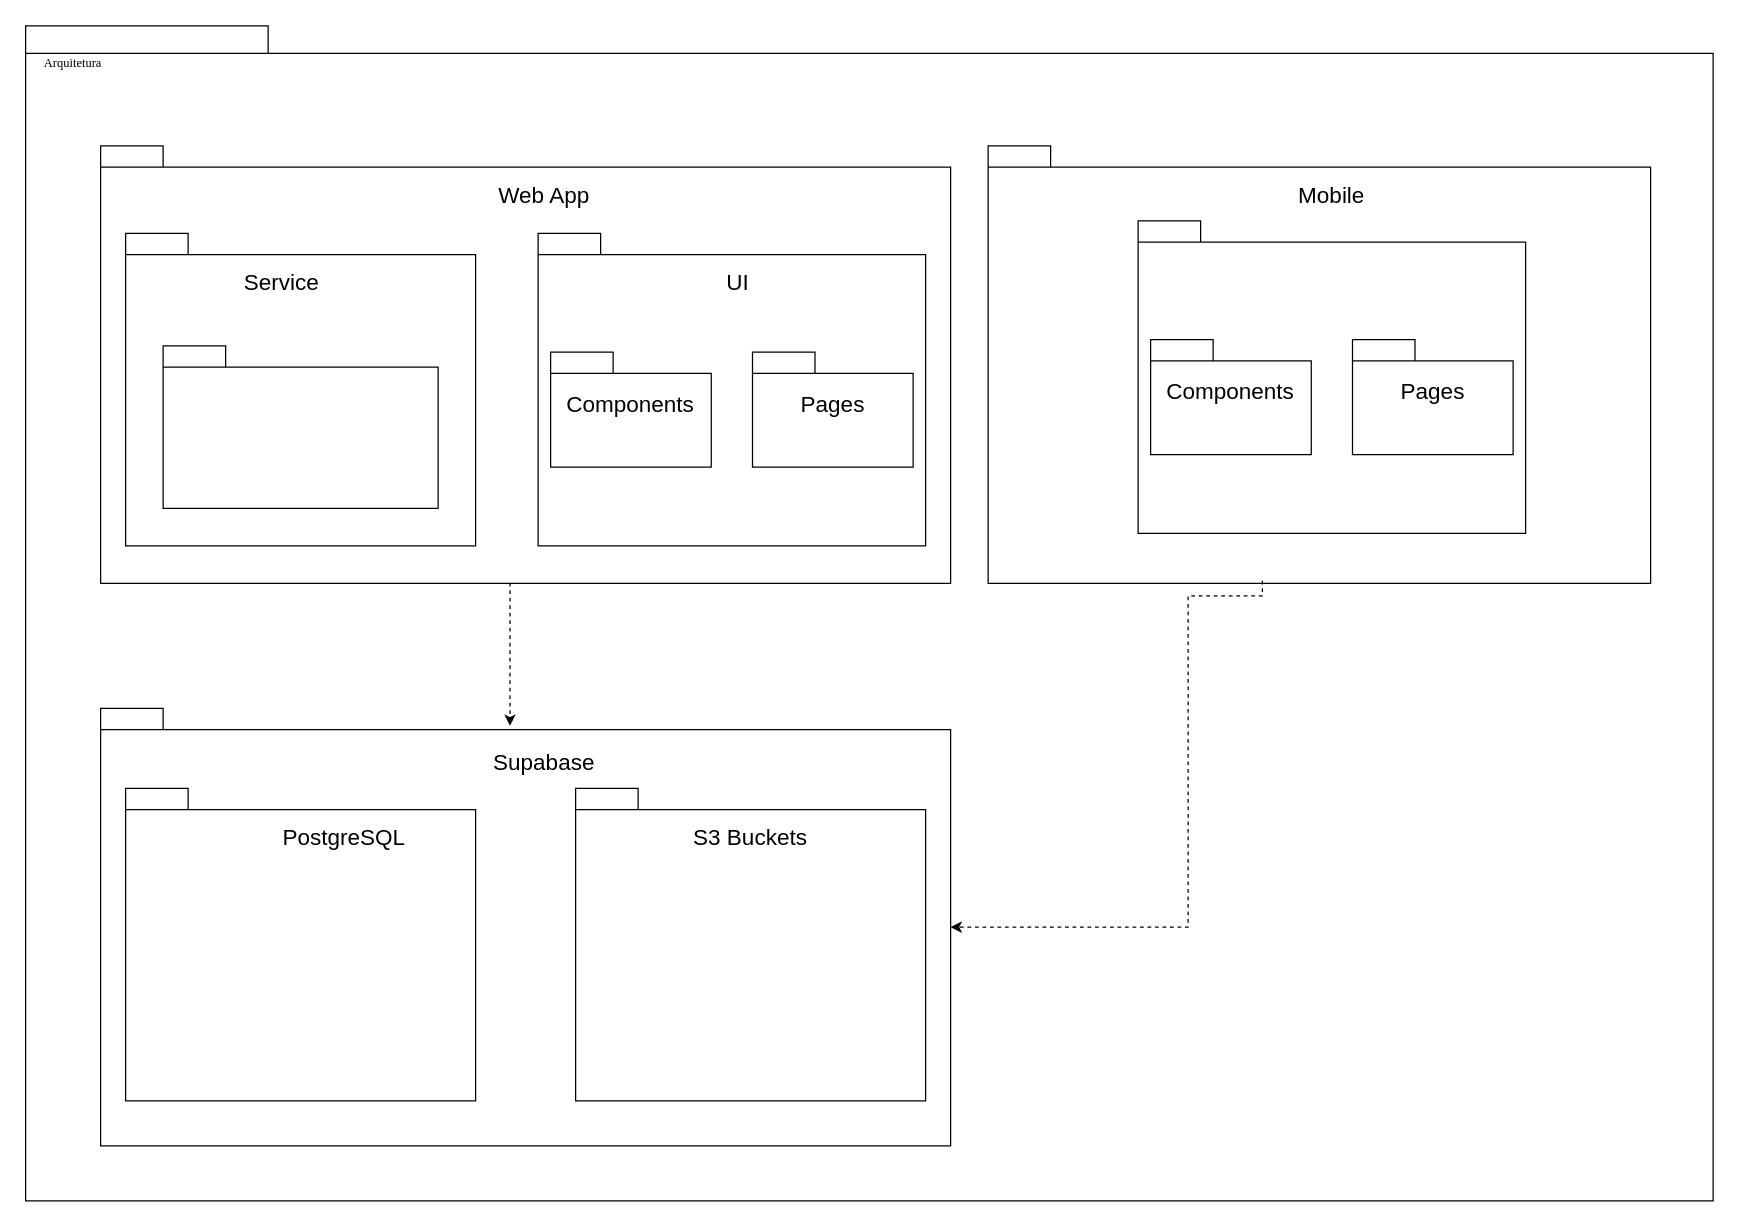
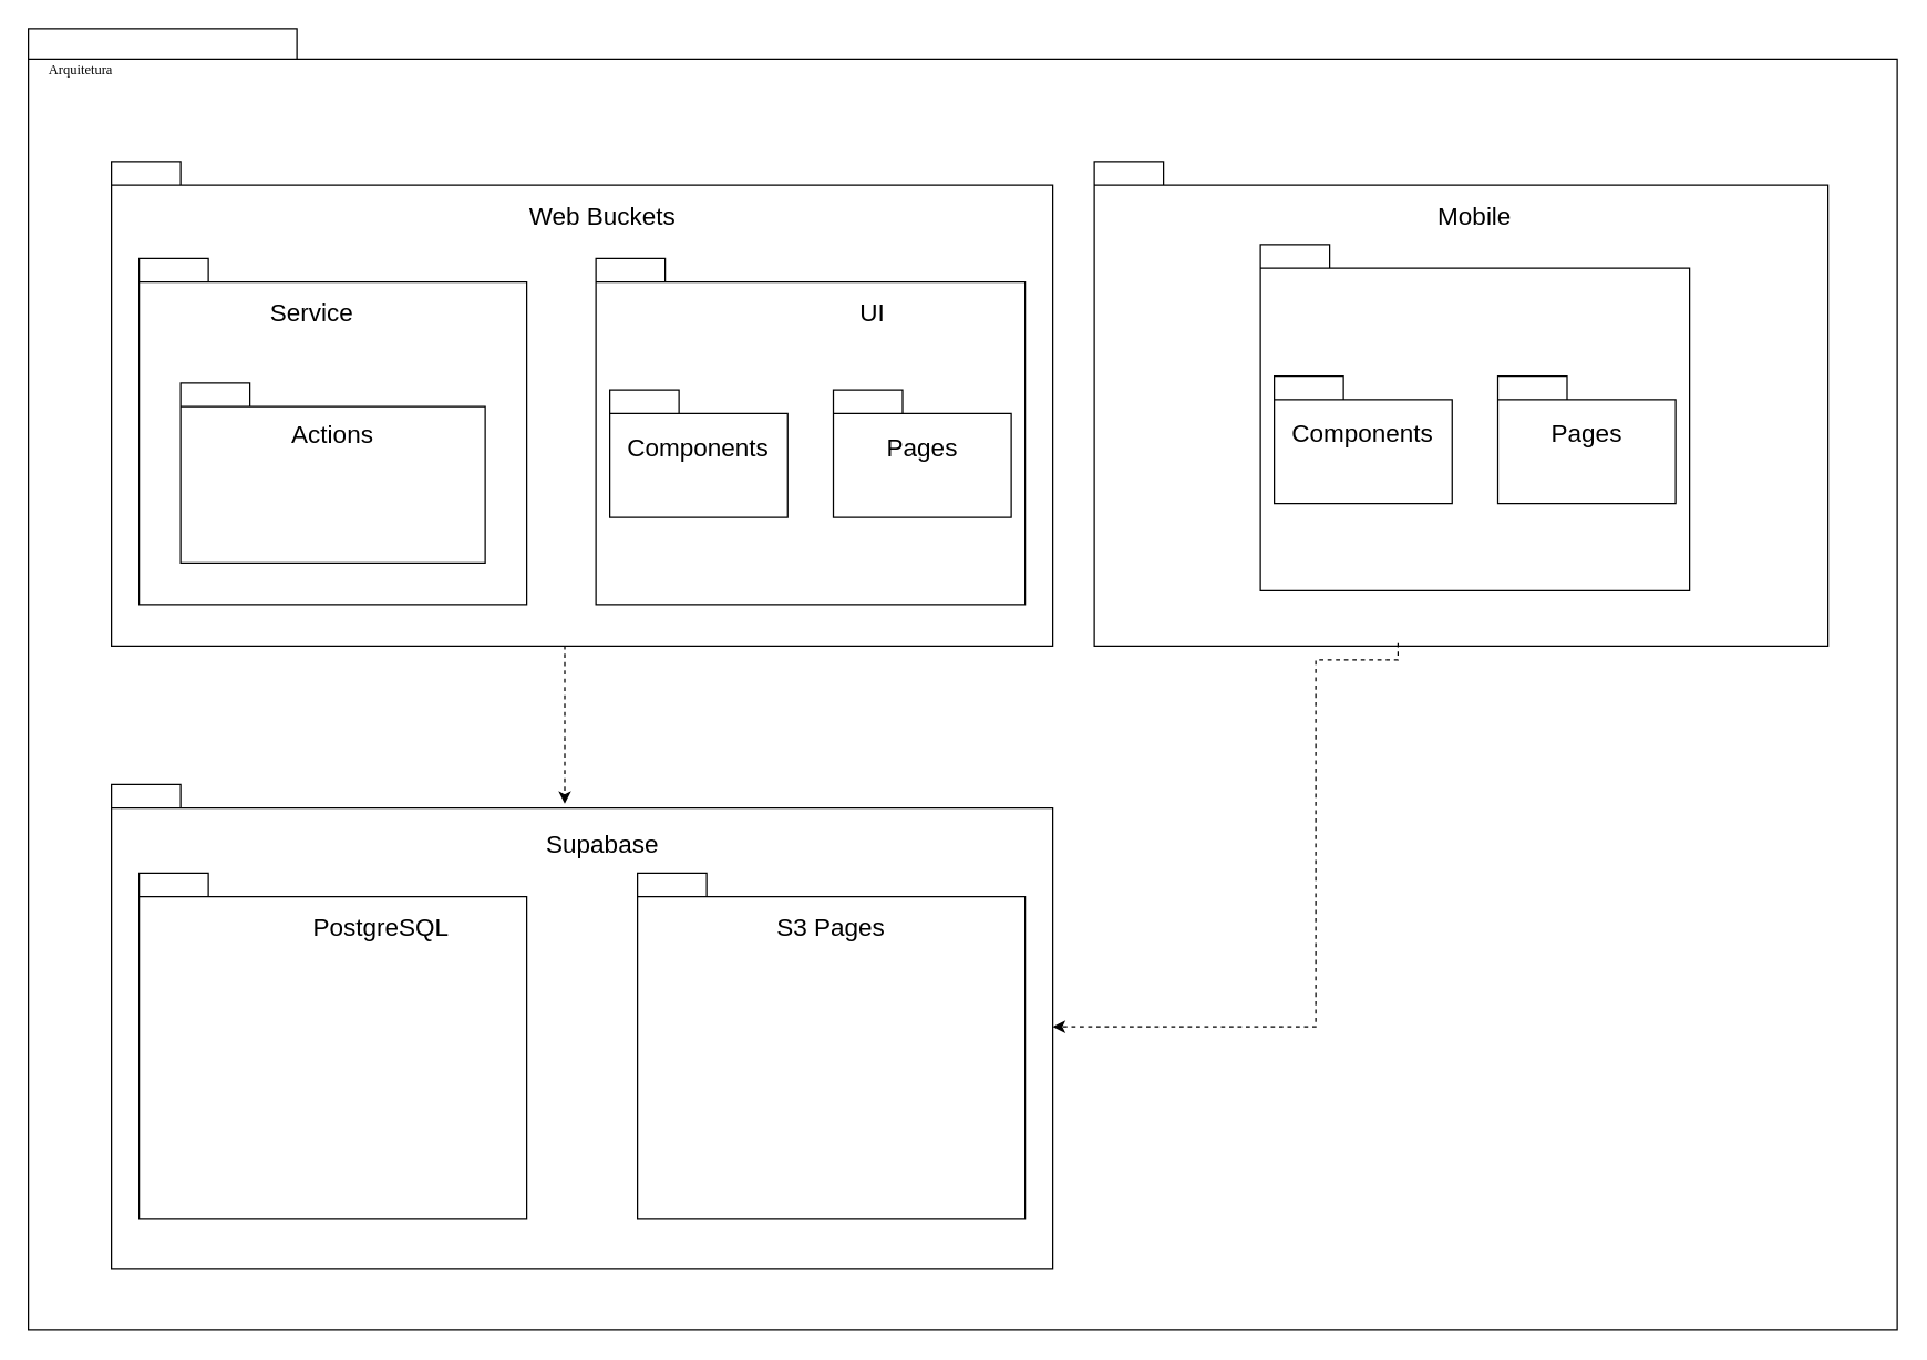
  <mxCell id="0" />
  <mxCell id="1" parent="0" />
  <mxCell id="2" value="" style="shape=folder;fontStyle=1;spacingTop=10;tabWidth=194;tabHeight=22;tabPosition=left;html=1;rounded=0;shadow=0;comic=0;labelBackgroundColor=none;strokeWidth=1;fillColor=none;fontFamily=Verdana;fontSize=10;align=center;" vertex="1" parent="1"><mxGeometry x="20" y="20" width="1350" height="940" as="geometry" /></mxCell>
  <mxCell id="3" value="Arquitetura" style="text;html=1;align=left;verticalAlign=top;spacingTop=-4;fontSize=10;fontFamily=Verdana" vertex="1" parent="1"><mxGeometry x="32.5" y="40.5" width="130" height="20" as="geometry" /></mxCell>
  <mxCell id="4" style="edgeStyle=orthogonalEdgeStyle;rounded=0;orthogonalLoop=1;jettySize=auto;html=1;exitX=0.5;exitY=1;exitDx=0;exitDy=0;exitPerimeter=0;entryX=0.25;entryY=0;entryDx=0;entryDy=0;dashed=1;" edge="1" parent="1" source="5" target="18"><mxGeometry relative="1" as="geometry"><Array as="points"><mxPoint x="408" y="466" /></Array></mxGeometry></mxCell>
  <mxCell id="5" value="" style="shape=folder;fontStyle=1;spacingTop=10;tabWidth=50;tabHeight=17;tabPosition=left;html=1;rounded=0;shadow=0;comic=0;labelBackgroundColor=none;strokeWidth=1;fontFamily=Verdana;fontSize=10;align=center;labelPosition=center;verticalLabelPosition=middle;verticalAlign=middle;" vertex="1" parent="1"><mxGeometry x="80" y="116" width="680" height="350" as="geometry" /></mxCell>
- <mxCell id="6" value="&lt;span style=&quot;font-size: 18px;&quot;&gt;Web App&lt;/span&gt;" style="text;html=1;align=center;verticalAlign=middle;whiteSpace=wrap;rounded=0;" vertex="1" parent="1"><mxGeometry x="380" y="126" width="110" height="60" as="geometry" /></mxCell>
+ <mxCell id="6" value="&lt;span style=&quot;font-size: 18px;&quot;&gt;Web Buckets&lt;/span&gt;" style="text;html=1;align=center;verticalAlign=middle;whiteSpace=wrap;rounded=0;" vertex="1" parent="1"><mxGeometry x="380" y="126" width="110" height="60" as="geometry" /></mxCell>
  <mxCell id="7" value="" style="shape=folder;fontStyle=1;spacingTop=10;tabWidth=50;tabHeight=17;tabPosition=left;html=1;rounded=0;shadow=0;comic=0;labelBackgroundColor=none;strokeWidth=1;fontFamily=Verdana;fontSize=10;align=center;labelPosition=center;verticalLabelPosition=middle;verticalAlign=middle;" vertex="1" parent="1"><mxGeometry x="100" y="186" width="280" height="250" as="geometry" /></mxCell>
  <mxCell id="8" value="&lt;font style=&quot;font-size: 18px;&quot;&gt;Service&lt;/font&gt;" style="text;html=1;align=center;verticalAlign=middle;whiteSpace=wrap;rounded=0;" vertex="1" parent="1"><mxGeometry x="170" y="196" width="110" height="60" as="geometry" /></mxCell>
  <mxCell id="9" value="" style="shape=folder;fontStyle=1;spacingTop=10;tabWidth=50;tabHeight=17;tabPosition=left;html=1;rounded=0;shadow=0;comic=0;labelBackgroundColor=none;strokeWidth=1;fontFamily=Verdana;fontSize=10;align=center;labelPosition=center;verticalLabelPosition=middle;verticalAlign=middle;" vertex="1" parent="1"><mxGeometry x="430" y="186" width="310" height="250" as="geometry" /></mxCell>
- <mxCell id="10" value="&lt;font style=&quot;font-size: 18px;&quot;&gt;UI&lt;/font&gt;" style="text;html=1;align=center;verticalAlign=middle;whiteSpace=wrap;rounded=0;" vertex="1" parent="1"><mxGeometry x="535" y="196" width="110" height="60" as="geometry" /></mxCell>
+ <mxCell id="10" value="&lt;font style=&quot;font-size: 18px;&quot;&gt;UI&lt;/font&gt;" style="text;html=1;align=center;verticalAlign=middle;whiteSpace=wrap;rounded=0;" vertex="1" parent="1"><mxGeometry x="575" y="196" width="110" height="60" as="geometry" /></mxCell>
  <mxCell id="11" value="" style="shape=folder;fontStyle=1;spacingTop=10;tabWidth=50;tabHeight=17;tabPosition=left;html=1;rounded=0;shadow=0;comic=0;labelBackgroundColor=none;strokeWidth=1;fontFamily=Verdana;fontSize=10;align=center;labelPosition=center;verticalLabelPosition=middle;verticalAlign=middle;" vertex="1" parent="1"><mxGeometry x="130" y="276" width="220" height="130" as="geometry" /></mxCell>
+ <mxCell id="12" value="&lt;font style=&quot;font-size: 18px;&quot;&gt;Actions&lt;/font&gt;" style="text;html=1;align=center;verticalAlign=middle;whiteSpace=wrap;rounded=0;" vertex="1" parent="1"><mxGeometry x="185" y="284" width="110" height="60" as="geometry" /></mxCell>
  <mxCell id="13" value="" style="shape=folder;fontStyle=1;spacingTop=10;tabWidth=50;tabHeight=17;tabPosition=left;html=1;rounded=0;shadow=0;comic=0;labelBackgroundColor=none;strokeWidth=1;fontFamily=Verdana;fontSize=10;align=center;labelPosition=center;verticalLabelPosition=middle;verticalAlign=middle;" vertex="1" parent="1"><mxGeometry x="440" y="281" width="128.5" height="92" as="geometry" /></mxCell>
  <mxCell id="14" value="&lt;font style=&quot;font-size: 18px;&quot;&gt;Components&lt;/font&gt;" style="text;html=1;align=center;verticalAlign=middle;whiteSpace=wrap;rounded=0;" vertex="1" parent="1"><mxGeometry x="449.25" y="293" width="110" height="60" as="geometry" /></mxCell>
  <mxCell id="15" value="" style="shape=folder;fontStyle=1;spacingTop=10;tabWidth=50;tabHeight=17;tabPosition=left;html=1;rounded=0;shadow=0;comic=0;labelBackgroundColor=none;strokeWidth=1;fontFamily=Verdana;fontSize=10;align=center;labelPosition=center;verticalLabelPosition=middle;verticalAlign=middle;" vertex="1" parent="1"><mxGeometry x="601.5" y="281" width="128.5" height="92" as="geometry" /></mxCell>
  <mxCell id="16" value="&lt;font style=&quot;font-size: 18px;&quot;&gt;Pages&lt;/font&gt;" style="text;html=1;align=center;verticalAlign=middle;whiteSpace=wrap;rounded=0;" vertex="1" parent="1"><mxGeometry x="610.75" y="293" width="110" height="60" as="geometry" /></mxCell>
  <mxCell id="17" value="" style="shape=folder;fontStyle=1;spacingTop=10;tabWidth=50;tabHeight=17;tabPosition=left;html=1;rounded=0;shadow=0;comic=0;labelBackgroundColor=none;strokeWidth=1;fontFamily=Verdana;fontSize=10;align=center;labelPosition=center;verticalLabelPosition=middle;verticalAlign=middle;" vertex="1" parent="1"><mxGeometry x="80" y="566" width="680" height="350" as="geometry" /></mxCell>
  <mxCell id="18" value="&lt;span style=&quot;font-size: 18px;&quot;&gt;Supabase&lt;/span&gt;" style="text;html=1;align=center;verticalAlign=middle;whiteSpace=wrap;rounded=0;" vertex="1" parent="1"><mxGeometry x="380" y="580" width="110" height="60" as="geometry" /></mxCell>
  <mxCell id="19" value="" style="shape=folder;fontStyle=1;spacingTop=10;tabWidth=50;tabHeight=17;tabPosition=left;html=1;rounded=0;shadow=0;comic=0;labelBackgroundColor=none;strokeWidth=1;fontFamily=Verdana;fontSize=10;align=center;labelPosition=center;verticalLabelPosition=middle;verticalAlign=middle;" vertex="1" parent="1"><mxGeometry x="100" y="630" width="280" height="250" as="geometry" /></mxCell>
  <mxCell id="20" value="&lt;font style=&quot;font-size: 18px;&quot;&gt;PostgreSQL&lt;/font&gt;" style="text;html=1;align=center;verticalAlign=middle;whiteSpace=wrap;rounded=0;" vertex="1" parent="1"><mxGeometry x="220" y="640" width="110" height="60" as="geometry" /></mxCell>
  <mxCell id="21" value="" style="shape=folder;fontStyle=1;spacingTop=10;tabWidth=50;tabHeight=17;tabPosition=left;html=1;rounded=0;shadow=0;comic=0;labelBackgroundColor=none;strokeWidth=1;fontFamily=Verdana;fontSize=10;align=center;labelPosition=center;verticalLabelPosition=middle;verticalAlign=middle;" vertex="1" parent="1"><mxGeometry x="460" y="630" width="280" height="250" as="geometry" /></mxCell>
- <mxCell id="22" value="&lt;span style=&quot;font-size: 18px;&quot;&gt;S3 Buckets&lt;/span&gt;" style="text;html=1;align=center;verticalAlign=middle;whiteSpace=wrap;rounded=0;" vertex="1" parent="1"><mxGeometry x="545" y="640" width="110" height="60" as="geometry" /></mxCell>
+ <mxCell id="22" value="&lt;span style=&quot;font-size: 18px;&quot;&gt;S3 Pages&lt;/span&gt;" style="text;html=1;align=center;verticalAlign=middle;whiteSpace=wrap;rounded=0;" vertex="1" parent="1"><mxGeometry x="545" y="640" width="110" height="60" as="geometry" /></mxCell>
  <mxCell id="23" value="" style="shape=folder;fontStyle=1;spacingTop=10;tabWidth=50;tabHeight=17;tabPosition=left;html=1;rounded=0;shadow=0;comic=0;labelBackgroundColor=none;strokeWidth=1;fontFamily=Verdana;fontSize=10;align=center;labelPosition=center;verticalLabelPosition=middle;verticalAlign=middle;" vertex="1" parent="1"><mxGeometry x="790" y="116" width="530" height="350" as="geometry" /></mxCell>
  <mxCell id="24" value="" style="shape=folder;fontStyle=1;spacingTop=10;tabWidth=50;tabHeight=17;tabPosition=left;html=1;rounded=0;shadow=0;comic=0;labelBackgroundColor=none;strokeWidth=1;fontFamily=Verdana;fontSize=10;align=center;labelPosition=center;verticalLabelPosition=middle;verticalAlign=middle;" vertex="1" parent="1"><mxGeometry x="910" y="176" width="310" height="250" as="geometry" /></mxCell>
  <mxCell id="25" value="" style="shape=folder;fontStyle=1;spacingTop=10;tabWidth=50;tabHeight=17;tabPosition=left;html=1;rounded=0;shadow=0;comic=0;labelBackgroundColor=none;strokeWidth=1;fontFamily=Verdana;fontSize=10;align=center;labelPosition=center;verticalLabelPosition=middle;verticalAlign=middle;" vertex="1" parent="1"><mxGeometry x="920" y="271" width="128.5" height="92" as="geometry" /></mxCell>
  <mxCell id="26" value="&lt;font style=&quot;font-size: 18px;&quot;&gt;Components&lt;/font&gt;" style="text;html=1;align=center;verticalAlign=middle;whiteSpace=wrap;rounded=0;" vertex="1" parent="1"><mxGeometry x="929.25" y="283" width="110" height="60" as="geometry" /></mxCell>
  <mxCell id="27" value="" style="shape=folder;fontStyle=1;spacingTop=10;tabWidth=50;tabHeight=17;tabPosition=left;html=1;rounded=0;shadow=0;comic=0;labelBackgroundColor=none;strokeWidth=1;fontFamily=Verdana;fontSize=10;align=center;labelPosition=center;verticalLabelPosition=middle;verticalAlign=middle;" vertex="1" parent="1"><mxGeometry x="1081.5" y="271" width="128.5" height="92" as="geometry" /></mxCell>
  <mxCell id="28" value="&lt;font style=&quot;font-size: 18px;&quot;&gt;Pages&lt;/font&gt;" style="text;html=1;align=center;verticalAlign=middle;whiteSpace=wrap;rounded=0;" vertex="1" parent="1"><mxGeometry x="1090.75" y="283" width="110" height="60" as="geometry" /></mxCell>
  <mxCell id="29" value="&lt;span style=&quot;font-size: 18px;&quot;&gt;Mobile&lt;/span&gt;" style="text;html=1;align=center;verticalAlign=middle;whiteSpace=wrap;rounded=0;" vertex="1" parent="1"><mxGeometry x="1010" y="126" width="110" height="60" as="geometry" /></mxCell>
  <mxCell id="30" style="edgeStyle=orthogonalEdgeStyle;rounded=0;orthogonalLoop=1;jettySize=auto;html=1;exitX=0.414;exitY=0.994;exitDx=0;exitDy=0;exitPerimeter=0;dashed=1;" edge="1" parent="1" source="23" target="17"><mxGeometry relative="1" as="geometry"><mxPoint x="962" y="476" as="sourcePoint" /><mxPoint x="950" y="590" as="targetPoint" /><Array as="points"><mxPoint x="1009" y="476" /><mxPoint x="950" y="476" /><mxPoint x="950" y="741" /></Array></mxGeometry></mxCell>
